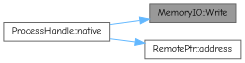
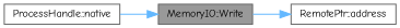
  digraph {
    fontname="Comic Neue"
    rankdir=LR
    node [color=grey40 fillcolor=white fontname="Comic Neue" fontsize=10 shape=box style=filled]
    edge [color=steelblue1 fontname="Comic Neue" fontsize=10 labelfontname=Helvetica labelfontsize=10 style=solid]
    n1 [color=gray40 fillcolor=grey60 fontcolor=black height=0.2 label="MemoryIO::Write" width=0.4]
    n2 [height=0.2 label="RemotePtr::address" width=0.4]
    n3 [height=0.2 label="ProcessHandle::native" width=0.4]
-   n3 -> n2
+   n1 -> n2
    n3 -> n1
  }
